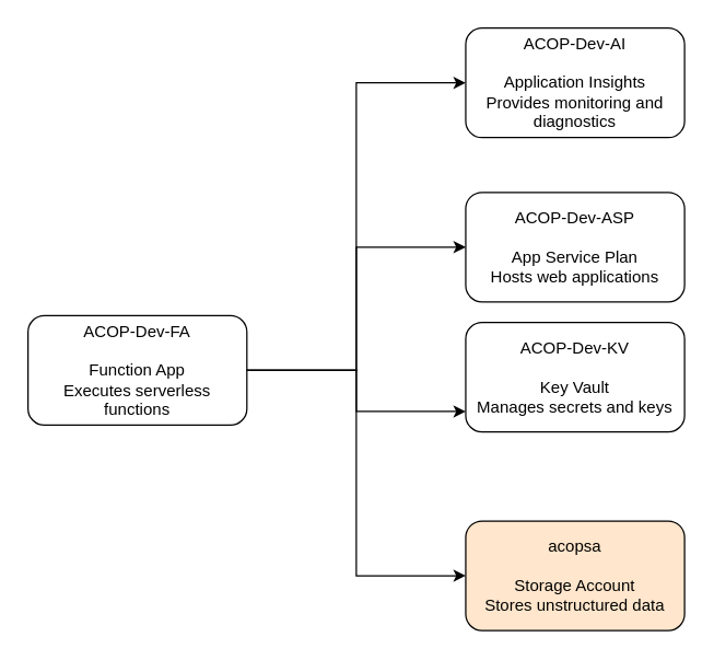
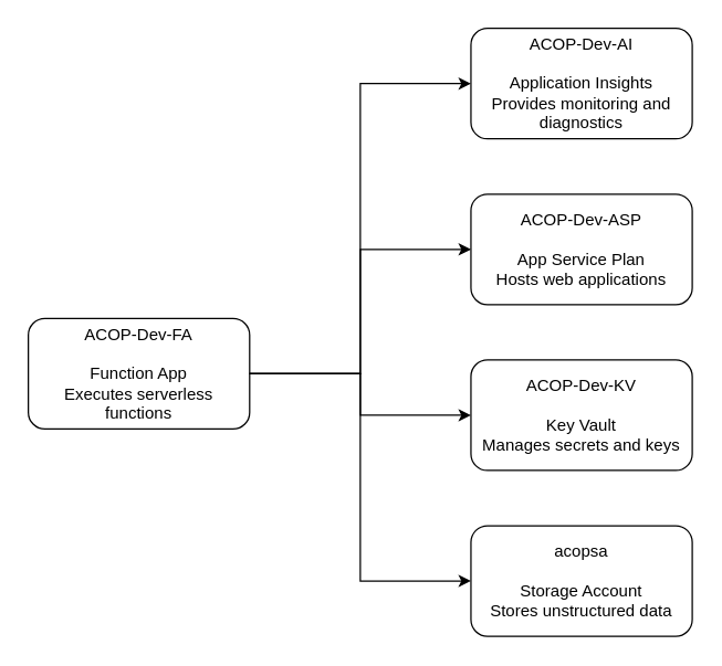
  <mxCell id="0" />
  <mxCell id="1" parent="0" />
  <mxCell id="2" value="ACOP-Dev-FA&#10;&#10;Function App&#10;Executes serverless functions" style="rounded=1;whiteSpace=wrap;html=1;" parent="1" vertex="1"><mxGeometry x="20" y="230" width="160" height="80" as="geometry" /></mxCell>
  <mxCell id="3" value="ACOP-Dev-AI&#10;&#10;Application Insights&#10;Provides monitoring and diagnostics" style="rounded=1;whiteSpace=wrap;html=1;" parent="1" vertex="1"><mxGeometry x="340" y="20" width="160" height="80" as="geometry" /></mxCell>
  <mxCell id="4" value="ACOP-Dev-ASP&#10;&#10;App Service Plan&#10;Hosts web applications" style="rounded=1;whiteSpace=wrap;html=1;" parent="1" vertex="1"><mxGeometry x="340" y="140" width="160" height="80" as="geometry" /></mxCell>
- <mxCell id="5" value="ACOP-Dev-KV&#10;&#10;Key Vault&#10;Manages secrets and keys" style="rounded=1;whiteSpace=wrap;html=1;" parent="1" vertex="1"><mxGeometry x="340" y="235" width="160" height="80" as="geometry" /></mxCell>
- <mxCell id="6" value="acopsa&#10;&#10;Storage Account&#10;Stores unstructured data" style="rounded=1;whiteSpace=wrap;html=1;fillColor=#ffe6cc;" parent="1" vertex="1"><mxGeometry x="340" y="380" width="160" height="80" as="geometry" /></mxCell>
+ <mxCell id="5" value="ACOP-Dev-KV&#10;&#10;Key Vault&#10;Manages secrets and keys" style="rounded=1;whiteSpace=wrap;html=1;" parent="1" vertex="1"><mxGeometry x="340" y="260" width="160" height="80" as="geometry" /></mxCell>
+ <mxCell id="6" value="acopsa&#10;&#10;Storage Account&#10;Stores unstructured data" style="rounded=1;whiteSpace=wrap;html=1;" parent="1" vertex="1"><mxGeometry x="340" y="380" width="160" height="80" as="geometry" /></mxCell>
  <mxCell id="7" style="edgeStyle=orthogonalEdgeStyle;rounded=0;orthogonalLoop=1;jettySize=auto;html=1;" parent="1" source="2" target="3" edge="1"><mxGeometry relative="1" as="geometry"><Array as="points"><mxPoint x="260" y="270" /><mxPoint x="260" y="60" /></Array></mxGeometry></mxCell>
  <mxCell id="8" style="edgeStyle=orthogonalEdgeStyle;rounded=0;orthogonalLoop=1;jettySize=auto;html=1;" parent="1" source="2" target="4" edge="1"><mxGeometry relative="1" as="geometry"><Array as="points"><mxPoint x="260" y="270" /><mxPoint x="260" y="180" /></Array></mxGeometry></mxCell>
  <mxCell id="9" style="edgeStyle=orthogonalEdgeStyle;rounded=0;orthogonalLoop=1;jettySize=auto;html=1;" parent="1" source="2" target="5" edge="1"><mxGeometry relative="1" as="geometry"><Array as="points"><mxPoint x="260" y="270" /><mxPoint x="260" y="300" /></Array></mxGeometry></mxCell>
  <mxCell id="10" style="edgeStyle=orthogonalEdgeStyle;rounded=0;orthogonalLoop=1;jettySize=auto;html=1;" parent="1" source="2" target="6" edge="1"><mxGeometry relative="1" as="geometry"><Array as="points"><mxPoint x="260" y="270" /><mxPoint x="260" y="420" /></Array></mxGeometry></mxCell>
